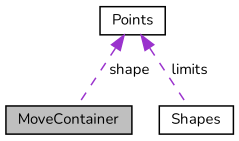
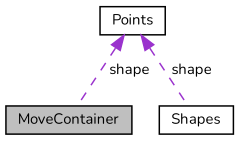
  digraph {
    fontname=Nunito
    node [color=black fillcolor=white fontname=Nunito fontsize=10 shape=record style=filled]
    edge [color=darkorchid3 dir=back fontname=Nunito fontsize=10 labelfontname=Helvetica labelfontsize=10 style=dashed]
    n1 [fillcolor=grey75 fontcolor=black height=0.2 label=MoveContainer width=0.4]
    n2 [height=0.2 label=Shapes width=0.4]
    n3 [height=0.2 label=Points width=0.4]
    n3 -> n1 [label=" shape"]
-   n3 -> n2 [label=" limits"]
+   n3 -> n2 [label=" shape"]
  }
